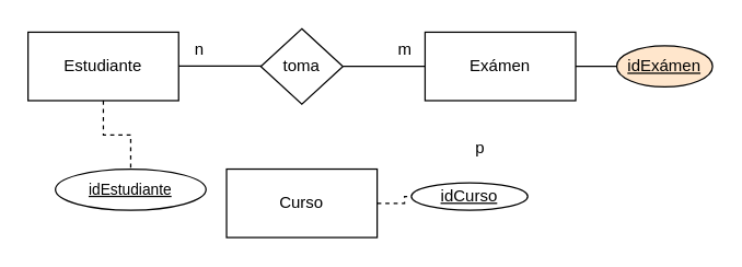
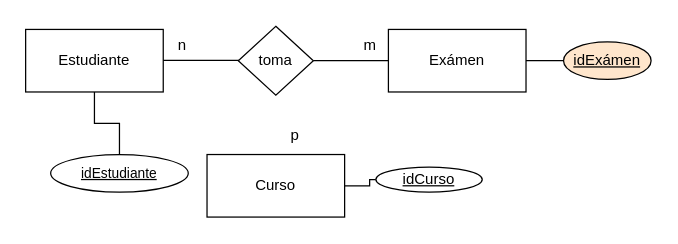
  <mxCell id="0" />
  <mxCell id="1" parent="0" />
  <mxCell id="2" style="edgeStyle=orthogonalEdgeStyle;rounded=0;orthogonalLoop=1;jettySize=auto;html=1;exitX=1;exitY=0.5;exitDx=0;exitDy=0;shape=wire;dashed=1;endArrow=none;endFill=0;entryX=0;entryY=0.5;entryDx=0;entryDy=0;" parent="1" target="8" edge="1"><mxGeometry relative="1" as="geometry"><mxPoint x="190" y="47.71" as="targetPoint" /><mxPoint x="110" y="47.71" as="sourcePoint" /><Array as="points"><mxPoint x="230" y="48" /></Array></mxGeometry></mxCell>
- <mxCell id="3" style="edgeStyle=orthogonalEdgeStyle;rounded=0;orthogonalLoop=1;jettySize=auto;html=1;exitX=0.5;exitY=1;exitDx=0;exitDy=0;endArrow=none;endFill=0;entryX=0.5;entryY=0;entryDx=0;entryDy=0;dashed=1;" parent="1" source="4" target="13" edge="1"><mxGeometry relative="1" as="geometry"><mxPoint x="75" y="113" as="targetPoint" /></mxGeometry></mxCell>
+ <mxCell id="3" style="edgeStyle=orthogonalEdgeStyle;rounded=0;orthogonalLoop=1;jettySize=auto;html=1;exitX=0.5;exitY=1;exitDx=0;exitDy=0;endArrow=none;endFill=0;entryX=0.5;entryY=0;entryDx=0;entryDy=0;" parent="1" source="4" target="13" edge="1"><mxGeometry relative="1" as="geometry"><mxPoint x="75" y="113" as="targetPoint" /></mxGeometry></mxCell>
  <mxCell id="4" value="Estudiante" style="rounded=0;whiteSpace=wrap;html=1;" parent="1" vertex="1"><mxGeometry x="20" y="23" width="110" height="50" as="geometry" /></mxCell>
  <mxCell id="5" style="edgeStyle=orthogonalEdgeStyle;rounded=0;orthogonalLoop=1;jettySize=auto;html=1;exitX=1;exitY=0.5;exitDx=0;exitDy=0;entryX=0;entryY=0.5;entryDx=0;entryDy=0;endArrow=none;endFill=0;" parent="1" source="6" target="11" edge="1"><mxGeometry relative="1" as="geometry"><Array as="points"><mxPoint x="460" y="48" /><mxPoint x="460" y="48" /></Array></mxGeometry></mxCell>
  <mxCell id="6" value="Exámen" style="rounded=0;whiteSpace=wrap;html=1;" parent="1" vertex="1"><mxGeometry x="310" y="23" width="110" height="50" as="geometry" /></mxCell>
  <mxCell id="7" style="edgeStyle=orthogonalEdgeStyle;rounded=0;orthogonalLoop=1;jettySize=auto;html=1;exitX=1;exitY=0.5;exitDx=0;exitDy=0;entryX=0;entryY=0.5;entryDx=0;entryDy=0;endArrow=none;endFill=0;" parent="1" source="8" target="6" edge="1"><mxGeometry relative="1" as="geometry" /></mxCell>
  <mxCell id="8" value="toma" style="rhombus;whiteSpace=wrap;html=1;" parent="1" vertex="1"><mxGeometry x="190" y="20.5" width="60" height="55" as="geometry" /></mxCell>
  <mxCell id="9" value="n" style="text;html=1;align=center;verticalAlign=middle;resizable=0;points=[];autosize=1;strokeColor=none;fillColor=none;" parent="1" vertex="1"><mxGeometry x="130" y="20.5" width="30" height="30" as="geometry" /></mxCell>
  <mxCell id="10" value="m" style="text;html=1;align=center;verticalAlign=middle;resizable=0;points=[];autosize=1;strokeColor=none;fillColor=none;" parent="1" vertex="1"><mxGeometry x="280" y="20.5" width="30" height="30" as="geometry" /></mxCell>
  <mxCell id="11" value="&lt;div&gt;&lt;u&gt;idExámen&lt;/u&gt;&lt;/div&gt;" style="ellipse;whiteSpace=wrap;html=1;fillColor=#ffe6cc;" parent="1" vertex="1"><mxGeometry x="450" y="33" width="70" height="30" as="geometry" /></mxCell>
  <mxCell id="12" value="" style="edgeStyle=orthogonalEdgeStyle;rounded=0;orthogonalLoop=1;jettySize=auto;html=1;endArrow=none;endFill=0;entryDx=0;entryDy=0;" parent="1" edge="1"><mxGeometry relative="1" as="geometry"><mxPoint x="365" y="83" as="sourcePoint" /><mxPoint x="365" y="83" as="targetPoint" /></mxGeometry></mxCell>
  <mxCell id="13" value="&lt;div&gt;&lt;u&gt;&lt;font style=&quot;font-size: 11px;&quot;&gt;idEstudiante&lt;/font&gt;&lt;/u&gt;&lt;/div&gt;" style="ellipse;whiteSpace=wrap;html=1;" parent="1" vertex="1"><mxGeometry x="40" y="123" width="110" height="30" as="geometry" /></mxCell>
- <mxCell id="14" style="edgeStyle=orthogonalEdgeStyle;rounded=0;orthogonalLoop=1;jettySize=auto;html=1;endArrow=none;endFill=0;dashed=1;" edge="1" parent="1" source="15" target="17"><mxGeometry relative="1" as="geometry" /></mxCell>
+ <mxCell id="14" style="edgeStyle=orthogonalEdgeStyle;rounded=0;orthogonalLoop=1;jettySize=auto;html=1;endArrow=none;endFill=0;" edge="1" parent="1" source="15" target="17"><mxGeometry relative="1" as="geometry" /></mxCell>
  <mxCell id="15" value="Curso" style="rounded=0;whiteSpace=wrap;html=1;" vertex="1" parent="1"><mxGeometry x="165" y="123" width="110" height="50" as="geometry" /></mxCell>
- <mxCell id="16" value="p" style="text;html=1;align=center;verticalAlign=middle;resizable=0;points=[];autosize=1;strokeColor=none;fillColor=none;" vertex="1" parent="1"><mxGeometry x="335" y="93" width="30" height="30" as="geometry" /></mxCell>
+ <mxCell id="16" value="p" style="text;html=1;align=center;verticalAlign=middle;resizable=0;points=[];autosize=1;strokeColor=none;fillColor=none;" vertex="1" parent="1"><mxGeometry x="220" y="93" width="30" height="30" as="geometry" /></mxCell>
  <mxCell id="17" value="&lt;u&gt;idCurso&lt;/u&gt;" style="ellipse;whiteSpace=wrap;html=1;" vertex="1" parent="1"><mxGeometry x="300" y="133" width="85" height="20" as="geometry" /></mxCell>
